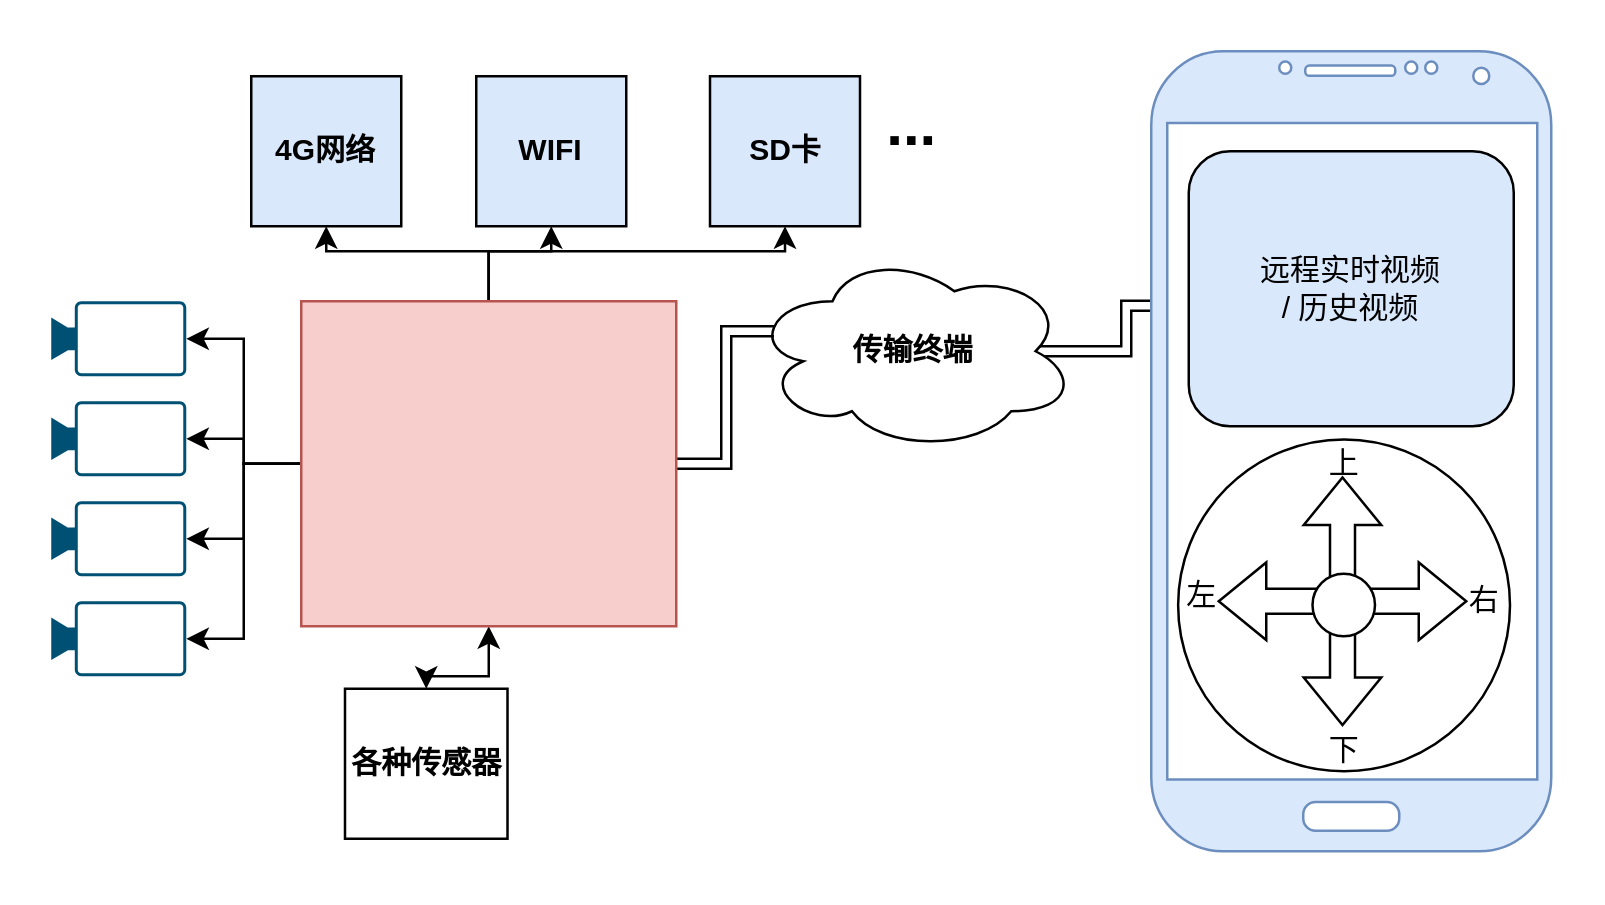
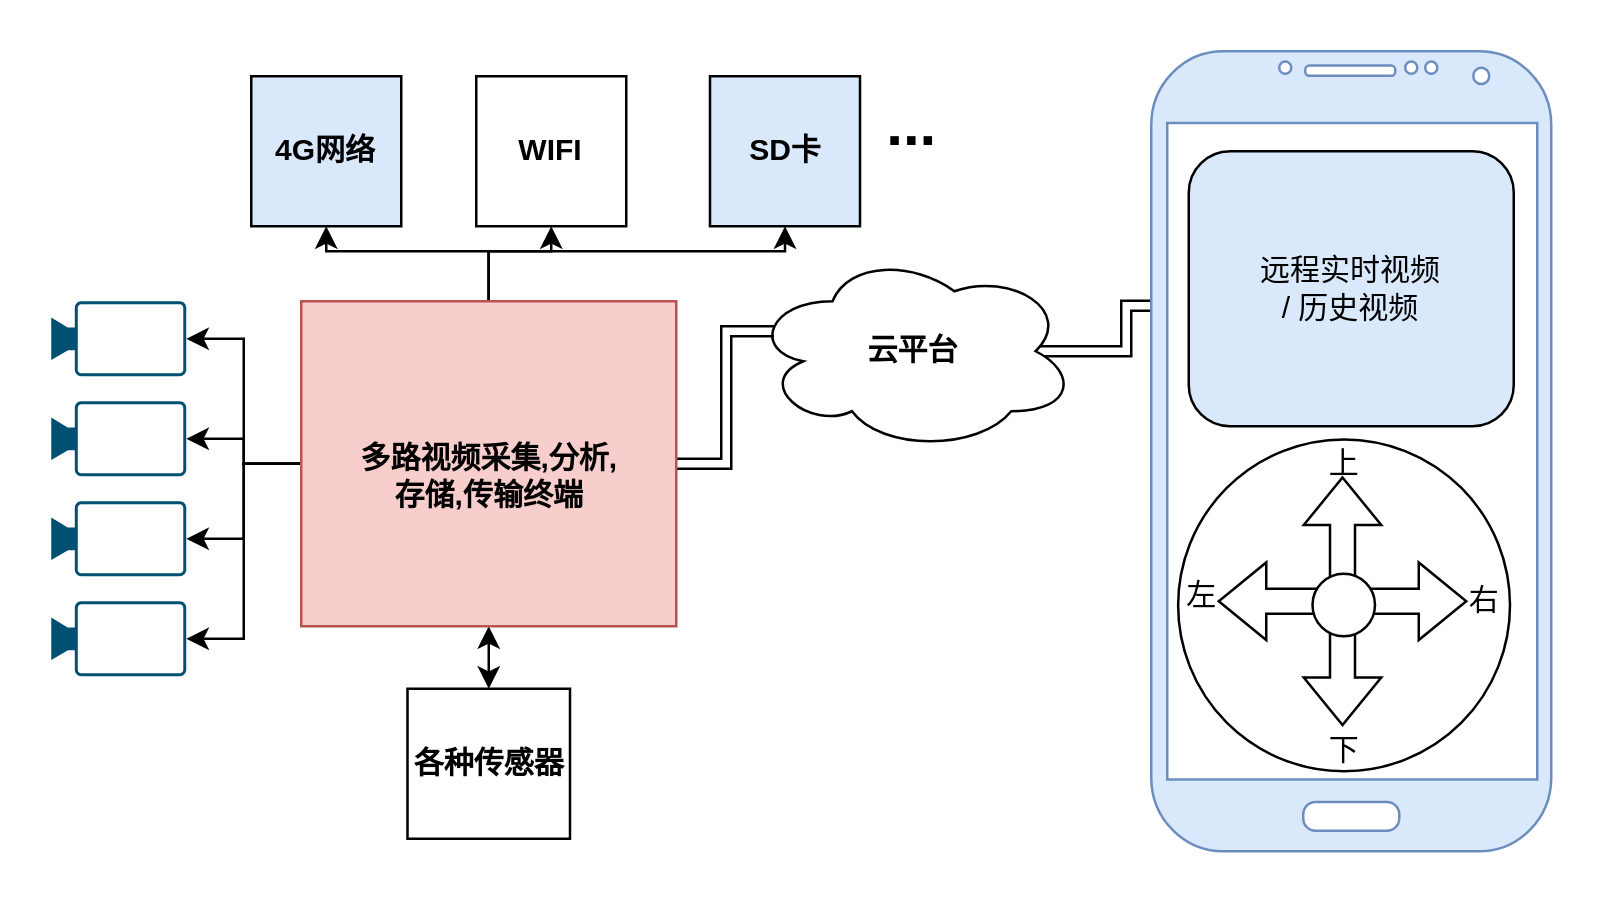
  <mxCell id="0" />
  <mxCell id="1" parent="0" />
  <mxCell id="2" style="edgeStyle=orthogonalEdgeStyle;rounded=0;orthogonalLoop=1;jettySize=auto;html=1;entryX=0.035;entryY=0.318;entryDx=0;entryDy=0;entryPerimeter=0;exitX=0.875;exitY=0.5;exitDx=0;exitDy=0;exitPerimeter=0;shape=link;fontStyle=1" edge="1" parent="1" source="3" target="4"><mxGeometry relative="1" as="geometry" /></mxCell>
- <mxCell id="3" value="传输终端" style="ellipse;shape=cloud;whiteSpace=wrap;html=1;fontStyle=1" vertex="1" parent="1"><mxGeometry x="300" y="100" width="130" height="80" as="geometry" /></mxCell>
+ <mxCell id="3" value="云平台" style="ellipse;shape=cloud;whiteSpace=wrap;html=1;fontStyle=1" vertex="1" parent="1"><mxGeometry x="300" y="100" width="130" height="80" as="geometry" /></mxCell>
  <mxCell id="4" value="" style="verticalLabelPosition=bottom;verticalAlign=top;html=1;shadow=0;dashed=0;strokeWidth=1;shape=mxgraph.android.phone2;strokeColor=#6c8ebf;fontStyle=1;fillColor=#dae8fc;" vertex="1" parent="1"><mxGeometry x="460" y="20" width="160" height="320" as="geometry" /></mxCell>
  <mxCell id="5" style="edgeStyle=orthogonalEdgeStyle;rounded=0;orthogonalLoop=1;jettySize=auto;html=1;entryX=0.07;entryY=0.4;entryDx=0;entryDy=0;entryPerimeter=0;shape=link;fontStyle=1" edge="1" parent="1" source="14" target="3"><mxGeometry relative="1" as="geometry" /></mxCell>
  <mxCell id="6" style="edgeStyle=orthogonalEdgeStyle;rounded=0;orthogonalLoop=1;jettySize=auto;html=1;entryX=1;entryY=0.5;entryDx=0;entryDy=0;entryPerimeter=0;fontStyle=1" edge="1" parent="1" source="14" target="15"><mxGeometry relative="1" as="geometry" /></mxCell>
  <mxCell id="7" style="edgeStyle=orthogonalEdgeStyle;rounded=0;orthogonalLoop=1;jettySize=auto;html=1;entryX=1;entryY=0.5;entryDx=0;entryDy=0;entryPerimeter=0;fontStyle=1" edge="1" parent="1" source="14" target="16"><mxGeometry relative="1" as="geometry" /></mxCell>
  <mxCell id="8" style="edgeStyle=orthogonalEdgeStyle;rounded=0;orthogonalLoop=1;jettySize=auto;html=1;entryX=1;entryY=0.5;entryDx=0;entryDy=0;entryPerimeter=0;fontStyle=1" edge="1" parent="1" source="14" target="17"><mxGeometry relative="1" as="geometry" /></mxCell>
  <mxCell id="9" style="edgeStyle=orthogonalEdgeStyle;rounded=0;orthogonalLoop=1;jettySize=auto;html=1;entryX=1;entryY=0.5;entryDx=0;entryDy=0;entryPerimeter=0;fontStyle=1" edge="1" parent="1" source="14" target="18"><mxGeometry relative="1" as="geometry" /></mxCell>
  <mxCell id="10" style="edgeStyle=orthogonalEdgeStyle;rounded=0;orthogonalLoop=1;jettySize=auto;html=1;startArrow=classic;startFill=1;fontStyle=1" edge="1" parent="1" source="14" target="20"><mxGeometry relative="1" as="geometry" /></mxCell>
  <mxCell id="11" style="edgeStyle=orthogonalEdgeStyle;rounded=0;orthogonalLoop=1;jettySize=auto;html=1;entryX=0.5;entryY=1;entryDx=0;entryDy=0;fontStyle=1" edge="1" parent="1" source="14" target="21"><mxGeometry relative="1" as="geometry" /></mxCell>
  <mxCell id="12" style="edgeStyle=orthogonalEdgeStyle;rounded=0;orthogonalLoop=1;jettySize=auto;html=1;entryX=0.5;entryY=1;entryDx=0;entryDy=0;fontStyle=1" edge="1" parent="1" source="14" target="22"><mxGeometry relative="1" as="geometry" /></mxCell>
  <mxCell id="13" style="edgeStyle=orthogonalEdgeStyle;rounded=0;orthogonalLoop=1;jettySize=auto;html=1;entryX=0.5;entryY=1;entryDx=0;entryDy=0;fontStyle=1" edge="1" parent="1" source="14" target="23"><mxGeometry relative="1" as="geometry"><Array as="points"><mxPoint x="195" y="100" /><mxPoint x="314" y="100" /></Array></mxGeometry></mxCell>
  <mxCell id="14" value="" style="whiteSpace=wrap;html=1;fontStyle=1;fillColor=#f8cecc;strokeColor=#b85450;" vertex="1" parent="1"><mxGeometry x="120" y="120" width="150" height="130" as="geometry" /></mxCell>
  <mxCell id="15" value="" style="points=[[0,0.5,0],[0.19,0.02,0],[0.59,0,0],[0.985,0.02,0],[1,0.5,0],[0.985,0.98,0],[0.59,1,0],[0.19,0.98,0]];verticalLabelPosition=bottom;sketch=0;html=1;verticalAlign=top;aspect=fixed;align=center;pointerEvents=1;shape=mxgraph.cisco19.camera;fillColor=#005073;strokeColor=none;fontStyle=1" vertex="1" parent="1"><mxGeometry x="20" y="120" width="54" height="30" as="geometry" /></mxCell>
  <mxCell id="16" value="" style="points=[[0,0.5,0],[0.19,0.02,0],[0.59,0,0],[0.985,0.02,0],[1,0.5,0],[0.985,0.98,0],[0.59,1,0],[0.19,0.98,0]];verticalLabelPosition=bottom;sketch=0;html=1;verticalAlign=top;aspect=fixed;align=center;pointerEvents=1;shape=mxgraph.cisco19.camera;fillColor=#005073;strokeColor=none;fontStyle=1" vertex="1" parent="1"><mxGeometry x="20" y="160" width="54" height="30" as="geometry" /></mxCell>
  <mxCell id="17" value="" style="points=[[0,0.5,0],[0.19,0.02,0],[0.59,0,0],[0.985,0.02,0],[1,0.5,0],[0.985,0.98,0],[0.59,1,0],[0.19,0.98,0]];verticalLabelPosition=bottom;sketch=0;html=1;verticalAlign=top;aspect=fixed;align=center;pointerEvents=1;shape=mxgraph.cisco19.camera;fillColor=#005073;strokeColor=none;fontStyle=1" vertex="1" parent="1"><mxGeometry x="20" y="200" width="54" height="30" as="geometry" /></mxCell>
  <mxCell id="18" value="" style="points=[[0,0.5,0],[0.19,0.02,0],[0.59,0,0],[0.985,0.02,0],[1,0.5,0],[0.985,0.98,0],[0.59,1,0],[0.19,0.98,0]];verticalLabelPosition=bottom;sketch=0;html=1;verticalAlign=top;aspect=fixed;align=center;pointerEvents=1;shape=mxgraph.cisco19.camera;fillColor=#005073;strokeColor=none;fontStyle=1" vertex="1" parent="1"><mxGeometry x="20" y="240" width="54" height="30" as="geometry" /></mxCell>
- <mxCell id="20" value="各种传感器" style="whiteSpace=wrap;html=1;fontStyle=1" vertex="1" parent="1"><mxGeometry x="137.5" y="275" width="65" height="60" as="geometry" /></mxCell>
+ <mxCell id="19" value="多路视频采集,分析,&lt;br&gt;存储,传输终端" style="text;html=1;align=center;verticalAlign=middle;resizable=0;points=[];autosize=1;strokeColor=none;fillColor=none;fontStyle=1" vertex="1" parent="1"><mxGeometry x="130" y="170" width="130" height="40" as="geometry" /></mxCell>
+ <mxCell id="20" value="各种传感器" style="whiteSpace=wrap;html=1;fontStyle=1" vertex="1" parent="1"><mxGeometry x="162.5" y="275" width="65" height="60" as="geometry" /></mxCell>
  <mxCell id="21" value="4G网络" style="whiteSpace=wrap;html=1;fontStyle=1;fillColor=#dae8fc;" vertex="1" parent="1"><mxGeometry x="100" y="30" width="60" height="60" as="geometry" /></mxCell>
- <mxCell id="22" value="WIFI" style="whiteSpace=wrap;html=1;fontStyle=1;fillColor=#dae8fc;" vertex="1" parent="1"><mxGeometry x="190" y="30" width="60" height="60" as="geometry" /></mxCell>
+ <mxCell id="22" value="WIFI" style="whiteSpace=wrap;html=1;fontStyle=1" vertex="1" parent="1"><mxGeometry x="190" y="30" width="60" height="60" as="geometry" /></mxCell>
  <mxCell id="23" value="SD卡" style="whiteSpace=wrap;html=1;fontStyle=1;fillColor=#dae8fc;" vertex="1" parent="1"><mxGeometry x="283.5" y="30" width="60" height="60" as="geometry" /></mxCell>
  <mxCell id="24" value="&lt;span&gt;&lt;font style=&quot;font-size: 24px;&quot;&gt;...&lt;/font&gt;&lt;/span&gt;" style="text;html=1;align=center;verticalAlign=middle;resizable=0;points=[];autosize=1;strokeColor=none;fillColor=none;fontStyle=1" vertex="1" parent="1"><mxGeometry x="343.5" y="30" width="40" height="40" as="geometry" /></mxCell>
  <mxCell id="25" value="远程实时视频&lt;br&gt;/&amp;nbsp;历史视频" style="whiteSpace=wrap;html=1;rounded=1;fillColor=#dae8fc;" vertex="1" parent="1"><mxGeometry x="475" y="60" width="130" height="110" as="geometry" /></mxCell>
  <mxCell id="26" value="" style="group" vertex="1" connectable="0" parent="1"><mxGeometry x="460" y="170" width="152.5" height="145" as="geometry" /></mxCell>
  <mxCell id="27" value="" style="ellipse;whiteSpace=wrap;html=1;aspect=fixed;" vertex="1" parent="26"><mxGeometry x="10.75" y="5.25" width="132.75" height="132.75" as="geometry" /></mxCell>
  <mxCell id="28" value="" style="shape=flexArrow;endArrow=classic;html=1;rounded=0;" edge="1" parent="26"><mxGeometry width="50" height="50" relative="1" as="geometry"><mxPoint x="76.5" y="70" as="sourcePoint" /><mxPoint x="126.5" y="70" as="targetPoint" /></mxGeometry></mxCell>
  <mxCell id="29" value="" style="shape=flexArrow;endArrow=classic;html=1;rounded=0;" edge="1" parent="26"><mxGeometry width="50" height="50" relative="1" as="geometry"><mxPoint x="76.5" y="70" as="sourcePoint" /><mxPoint x="26.5" y="70" as="targetPoint" /></mxGeometry></mxCell>
  <mxCell id="30" value="" style="shape=flexArrow;endArrow=classic;startArrow=classic;html=1;rounded=0;" edge="1" parent="26"><mxGeometry width="100" height="100" relative="1" as="geometry"><mxPoint x="76.5" y="120" as="sourcePoint" /><mxPoint x="76.5" y="20" as="targetPoint" /></mxGeometry></mxCell>
  <mxCell id="31" value="右" style="text;html=1;align=center;verticalAlign=middle;resizable=0;points=[];autosize=1;strokeColor=none;fillColor=none;" vertex="1" parent="26"><mxGeometry x="112.5" y="55" width="40" height="30" as="geometry" /></mxCell>
  <mxCell id="32" value="左" style="text;html=1;align=center;verticalAlign=middle;resizable=0;points=[];autosize=1;strokeColor=none;fillColor=none;" vertex="1" parent="26"><mxGeometry y="53" width="40" height="30" as="geometry" /></mxCell>
  <mxCell id="33" value="上" style="text;html=1;align=center;verticalAlign=middle;resizable=0;points=[];autosize=1;strokeColor=none;fillColor=none;" vertex="1" parent="26"><mxGeometry x="56.5" width="40" height="30" as="geometry" /></mxCell>
  <mxCell id="34" value="下" style="text;html=1;align=center;verticalAlign=middle;resizable=0;points=[];autosize=1;strokeColor=none;fillColor=none;" vertex="1" parent="26"><mxGeometry x="56.5" y="115" width="40" height="30" as="geometry" /></mxCell>
  <mxCell id="35" value="" style="ellipse;whiteSpace=wrap;html=1;aspect=fixed;" vertex="1" parent="26"><mxGeometry x="64.5" y="59" width="25" height="25" as="geometry" /></mxCell>
